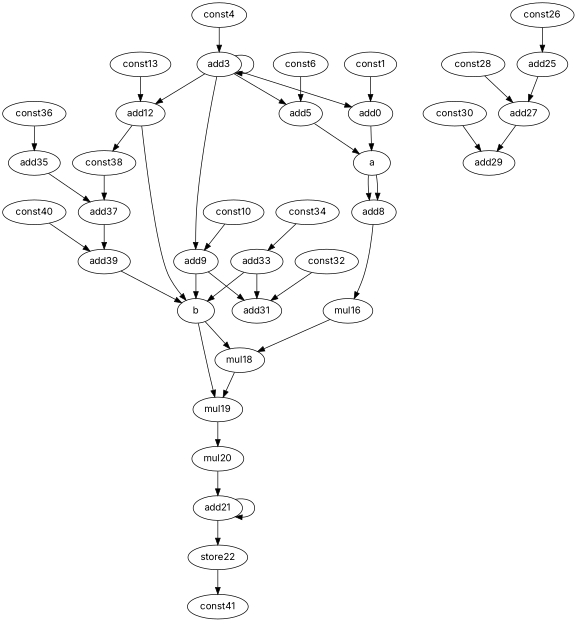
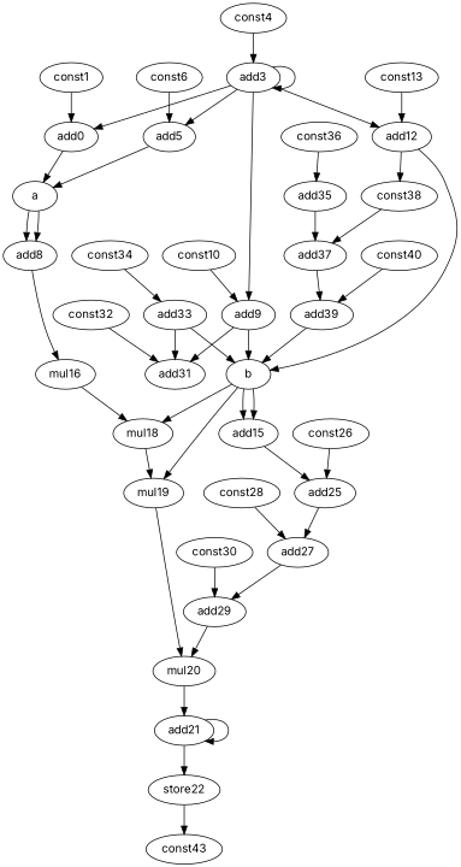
  digraph {
    fontname=Inter
    node [fontname=Inter opcode=add]
    edge [fontname=Inter operand=0]
    a [opcode=load]
    add0
    add8
    const1 [data=220 opcode=const]
    mul16 [opcode=mul]
    add3
    add5
    add9
    add12
    b [opcode=load]
    add31
    const38 [data=0 opcode=const]
    const4 [data=1 opcode=const]
    const6 [data=221 opcode=const]
    mul18 [opcode=mul]
+   add15
    mul19 [opcode=mul]
    const10 [data=220 opcode=const]
    add25
    add35
    add37
    const13 [data=223 opcode=const]
    add27
    mul20 [opcode=mul]
    add21
    store22 [opcode=store]
-   const41 [opcode=const]
+   const41 [opcode=const label=const43]
    add29
    const26 [data=0 opcode=const]
    const28 [data=0 opcode=const]
    const30 [data=0 opcode=const]
    add33
    const32 [data=0 opcode=const]
    const34 [data=0 opcode=const]
    add39
    const36 [data=0 opcode=const]
    const40 [data=0 opcode=const]
    a -> add8 [operand=1]
    a -> add8
    add0 -> a
    add8 -> mul16
    const1 -> add0
    mul16 -> mul18
    add3 -> add0 [operand=1]
    add3 -> add3
    add3 -> add5 [operand=1]
    add3 -> add9 [operand=1]
    add3 -> add12 [operand=1]
    add5 -> a
    add9 -> b
    add9 -> add31
    add12 -> b
    add12 -> const38
    b -> mul18 [operand=1]
+   b -> add15 [operand=1]
+   b -> add15
    b -> mul19 [operand=1]
    const38 -> add37 [operand=1]
    const4 -> add3 [operand=1]
    const6 -> add5
    mul18 -> mul19
+   add15 -> add25
    mul19 -> mul20
    const10 -> add9
    add25 -> add27
    add35 -> add37
    add37 -> add39
    const13 -> add12
    add27 -> add29
    mul20 -> add21
    add21 -> add21 [operand=1]
    add21 -> store22
    store22 -> const41 [operand=1]
+   add29 -> mul20 [operand=1]
    const26 -> add25 [operand=1]
    const28 -> add27 [operand=1]
    const30 -> add29 [operand=1]
    add33 -> b
    add33 -> add31
    const32 -> add31 [operand=1]
    const34 -> add33 [operand=1]
    add39 -> b
    const36 -> add35 [operand=1]
    const40 -> add39 [operand=1]
  }
